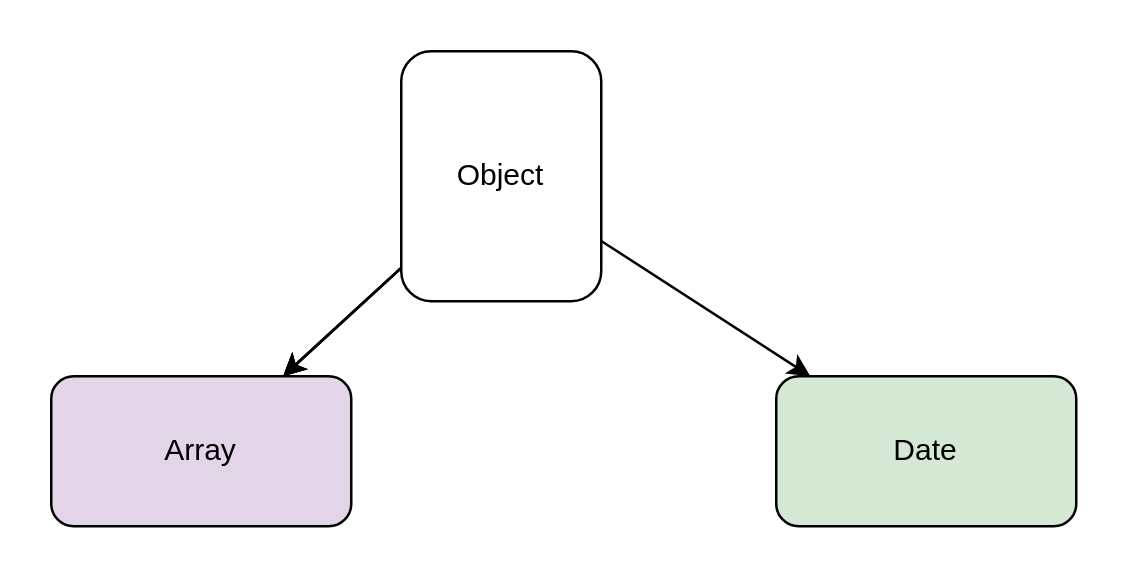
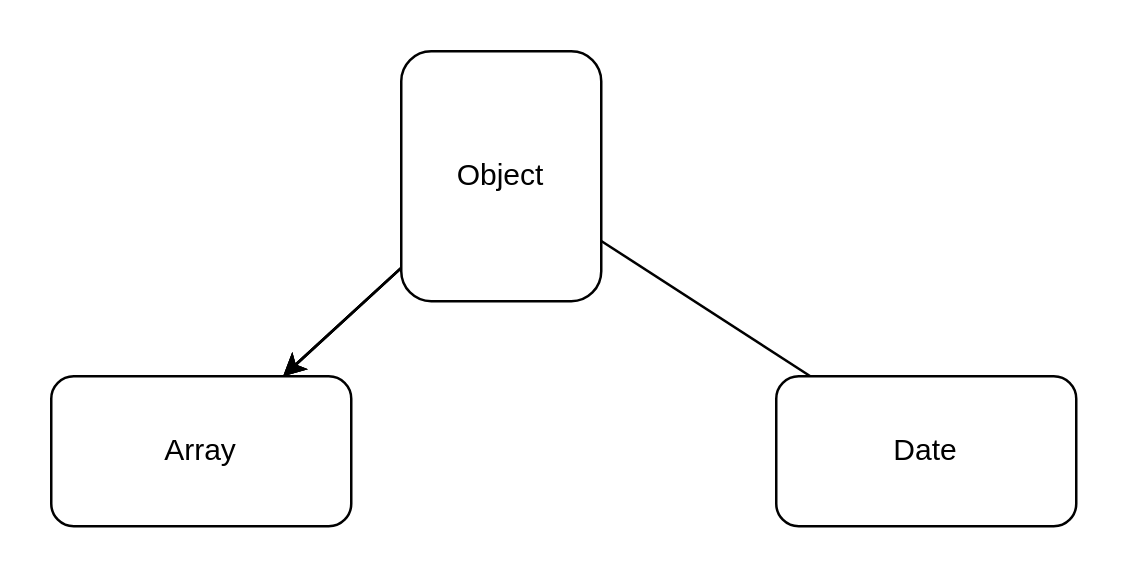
  <mxCell id="0" />
  <mxCell id="1" parent="0" />
  <mxCell id="2" value="" style="edgeStyle=none;html=1;" edge="1" parent="1" source="6" target="7"><mxGeometry relative="1" as="geometry" /></mxCell>
  <mxCell id="3" value="" style="edgeStyle=none;html=1;" edge="1" parent="1" source="6" target="7"><mxGeometry relative="1" as="geometry" /></mxCell>
  <mxCell id="4" value="" style="edgeStyle=none;html=1;" edge="1" parent="1" source="6" target="7"><mxGeometry relative="1" as="geometry" /></mxCell>
- <mxCell id="5" value="" style="edgeStyle=none;html=1;" edge="1" parent="1" source="6" target="8"><mxGeometry relative="1" as="geometry" /></mxCell>
+ <mxCell id="5" value="" style="edgeStyle=none;html=1;endArrow=none;" edge="1" parent="1" source="6" target="8"><mxGeometry relative="1" as="geometry" /></mxCell>
  <mxCell id="6" value="Object" style="rounded=1;whiteSpace=wrap;html=1;" vertex="1" parent="1"><mxGeometry x="160" y="20" width="80" height="100" as="geometry" /></mxCell>
- <mxCell id="7" value="Array" style="rounded=1;whiteSpace=wrap;html=1;fillColor=#e1d5e7;" vertex="1" parent="1"><mxGeometry x="20" y="150" width="120" height="60" as="geometry" /></mxCell>
- <mxCell id="8" value="Date" style="rounded=1;whiteSpace=wrap;html=1;fillColor=#d5e8d4;" vertex="1" parent="1"><mxGeometry x="310" y="150" width="120" height="60" as="geometry" /></mxCell>
+ <mxCell id="7" value="Array" style="rounded=1;whiteSpace=wrap;html=1;" vertex="1" parent="1"><mxGeometry x="20" y="150" width="120" height="60" as="geometry" /></mxCell>
+ <mxCell id="8" value="Date" style="rounded=1;whiteSpace=wrap;html=1;" vertex="1" parent="1"><mxGeometry x="310" y="150" width="120" height="60" as="geometry" /></mxCell>
